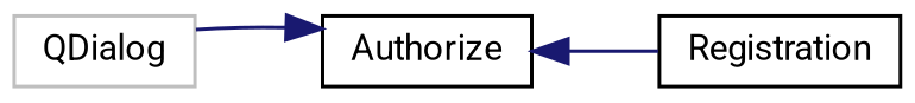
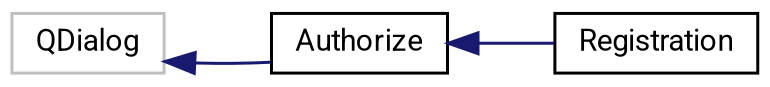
  digraph {
    fontname=Roboto
    rankdir=LR
    node [color=black fillcolor=white fontname=Roboto fontsize=10 shape=record style=filled]
    edge [color=midnightblue dir=back fontname=Roboto fontsize=10 labelfontname=Helvetica labelfontsize=10 style=solid]
    n1 [color=grey75 height=0.2 label=QDialog width=0.4]
    n2 [height=0.2 label=Authorize width=0.4]
    n3 [height=0.2 label=Registration width=0.4]
-   n2 -> n1
+   n1 -> n2
    n2 -> n3
  }
